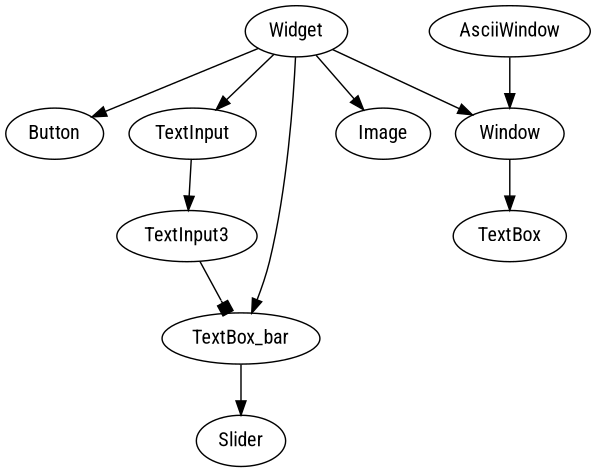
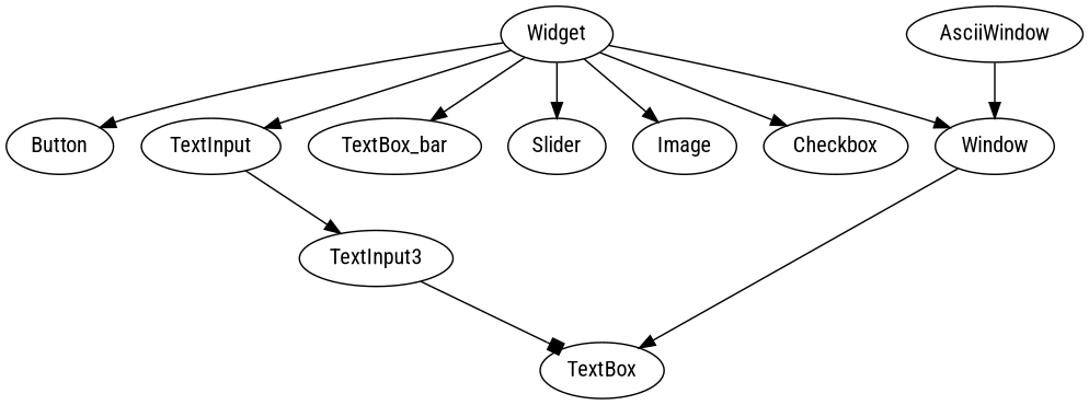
  digraph {
    fontname="Roboto Condensed"
    node [fontname="Roboto Condensed"]
    edge [fontname="Roboto Condensed"]
    Widget
    Button
    TextInput
    n4 [label=TextBox_bar]
    Slider
    Image
+   Checkbox
    Window
    n9 [label=TextInput3]
    TextBox
    AsciiWindow
    Widget -> Button
    Widget -> TextInput
    Widget -> n4
-   n4 -> Slider
+   Widget -> Slider
    Widget -> Image
+   Widget -> Checkbox
    Widget -> Window
    TextInput -> n9
    Window -> TextBox
-   n9 -> n4 [arrowhead=box]
+   n9 -> TextBox [arrowhead=box]
    AsciiWindow -> Window
  }
